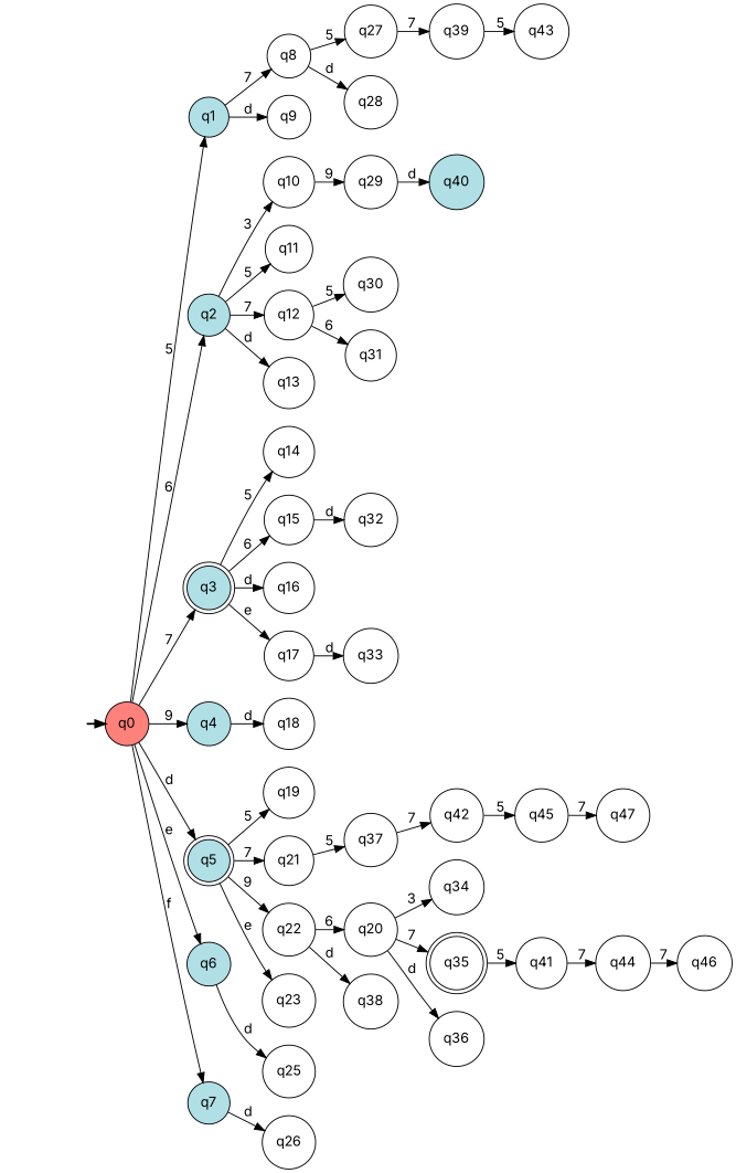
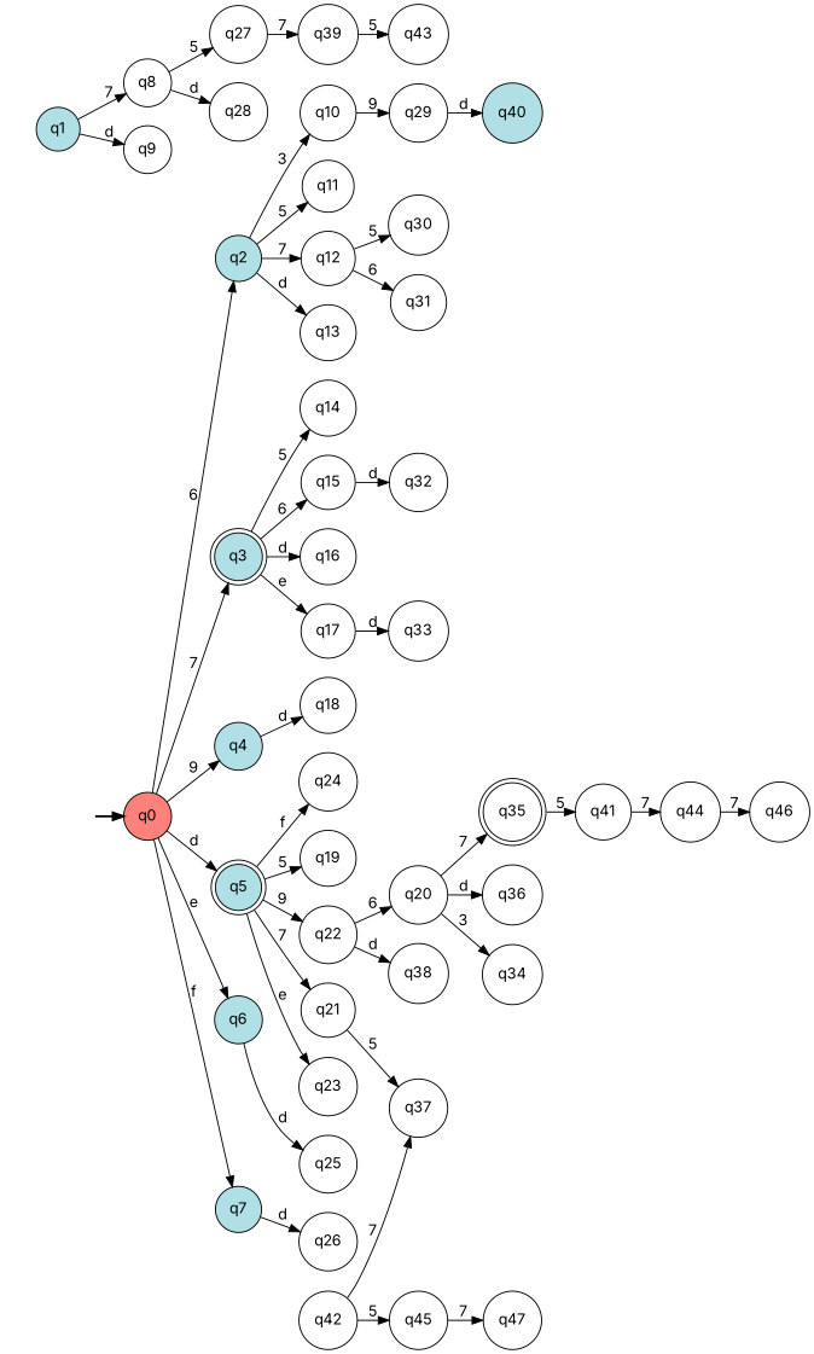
  digraph {
    fontname=Inter
    rankdir=LR
    node [fontname=Inter shape=circle style=filled color=black fillcolor=white]
    edge [fontname=Inter]
    __start0 [height=0 shape=none style=invis width=0 color="" fillcolor=""]
    n2 [fillcolor="#ff817b" label=q0]
    n3 [fillcolor=powderblue label=q1]
    n4 [fillcolor=powderblue label=q2]
    n5 [fillcolor=powderblue label=q3 shape=doublecircle style="rounded,filled"]
    n6 [fillcolor=powderblue label=q4]
    n7 [fillcolor=powderblue label=q5 shape=doublecircle style="rounded,filled"]
    n8 [fillcolor=powderblue label=q6]
    n9 [fillcolor=powderblue label=q7]
    n10 [label=q8]
    n11 [label=q9]
    n12 [label=q10]
    n13 [label=q11]
    n14 [label=q12]
    n15 [label=q13]
    n16 [label=q14]
    n17 [label=q15]
    n18 [label=q16]
    n19 [label=q17]
    n20 [label=q18]
    n21 [label=q19]
    n22 [label=q21]
    n23 [label=q22]
    n24 [label=q23]
+   n25 [label=q24]
    n26 [label=q25]
    n27 [label=q26]
    n28 [label=q27]
    n29 [label=q28]
    n30 [label=q29]
    n31 [label=q30]
    n32 [label=q31]
    n33 [label=q32]
    n34 [label=q33]
    n35 [label=q20]
    n36 [label=q34]
    n37 [label=q35 shape=doublecircle style="rounded,filled"]
    n38 [label=q36]
    n39 [label=q37]
    n40 [label=q38]
    n41 [label=q39]
    n42 [fillcolor=powderblue label=q40]
    n43 [label=q41]
    n44 [label=q42]
    n45 [label=q43]
    n46 [label=q44]
    n47 [label=q45]
    n48 [label=q46]
    n49 [label=q47]
    subgraph cluster_1 {
      nodesep=0.15
      ranksep=0.15
      style=invis
      __start0
      n2
    }
    __start0 -> n2 [penwidth=2]
-   n2 -> n3 [label=5]
    n2 -> n4 [label=6]
    n2 -> n5 [label=7]
    n2 -> n6 [label=9]
    n2 -> n7 [label=d]
    n2 -> n8 [label=e]
    n2 -> n9 [label=f]
    n3 -> n10 [label=7]
    n3 -> n11 [label=d]
    n4 -> n12 [label=3]
    n4 -> n13 [label=5]
    n4 -> n14 [label=7]
    n4 -> n15 [label=d]
    n5 -> n16 [label=5]
    n5 -> n17 [label=6]
    n5 -> n18 [label=d]
    n5 -> n19 [label=e]
    n6 -> n20 [label=d]
    n7 -> n21 [label=5]
    n7 -> n22 [label=7]
    n7 -> n23 [label=9]
    n7 -> n24 [label=e]
+   n7 -> n25 [label=f]
    n8 -> n26 [label=d]
    n9 -> n27 [label=d]
    n10 -> n28 [label=5]
    n10 -> n29 [label=d]
    n12 -> n30 [label=9]
    n14 -> n31 [label=5]
    n14 -> n32 [label=6]
    n17 -> n33 [label=d]
    n19 -> n34 [label=d]
    n22 -> n39 [label=5]
    n23 -> n35 [label=6]
    n23 -> n40 [label=d]
    n28 -> n41 [label=7]
    n30 -> n42 [label=d]
    n35 -> n36 [label=3]
    n35 -> n37 [label=7]
    n35 -> n38 [label=d]
    n37 -> n43 [label=5]
-   n39 -> n44 [label=7]
+   n44 -> n39 [label=7]
    n41 -> n45 [label=5]
    n43 -> n46 [label=7]
    n44 -> n47 [label=5]
    n46 -> n48 [label=7]
    n47 -> n49 [label=7]
  }
